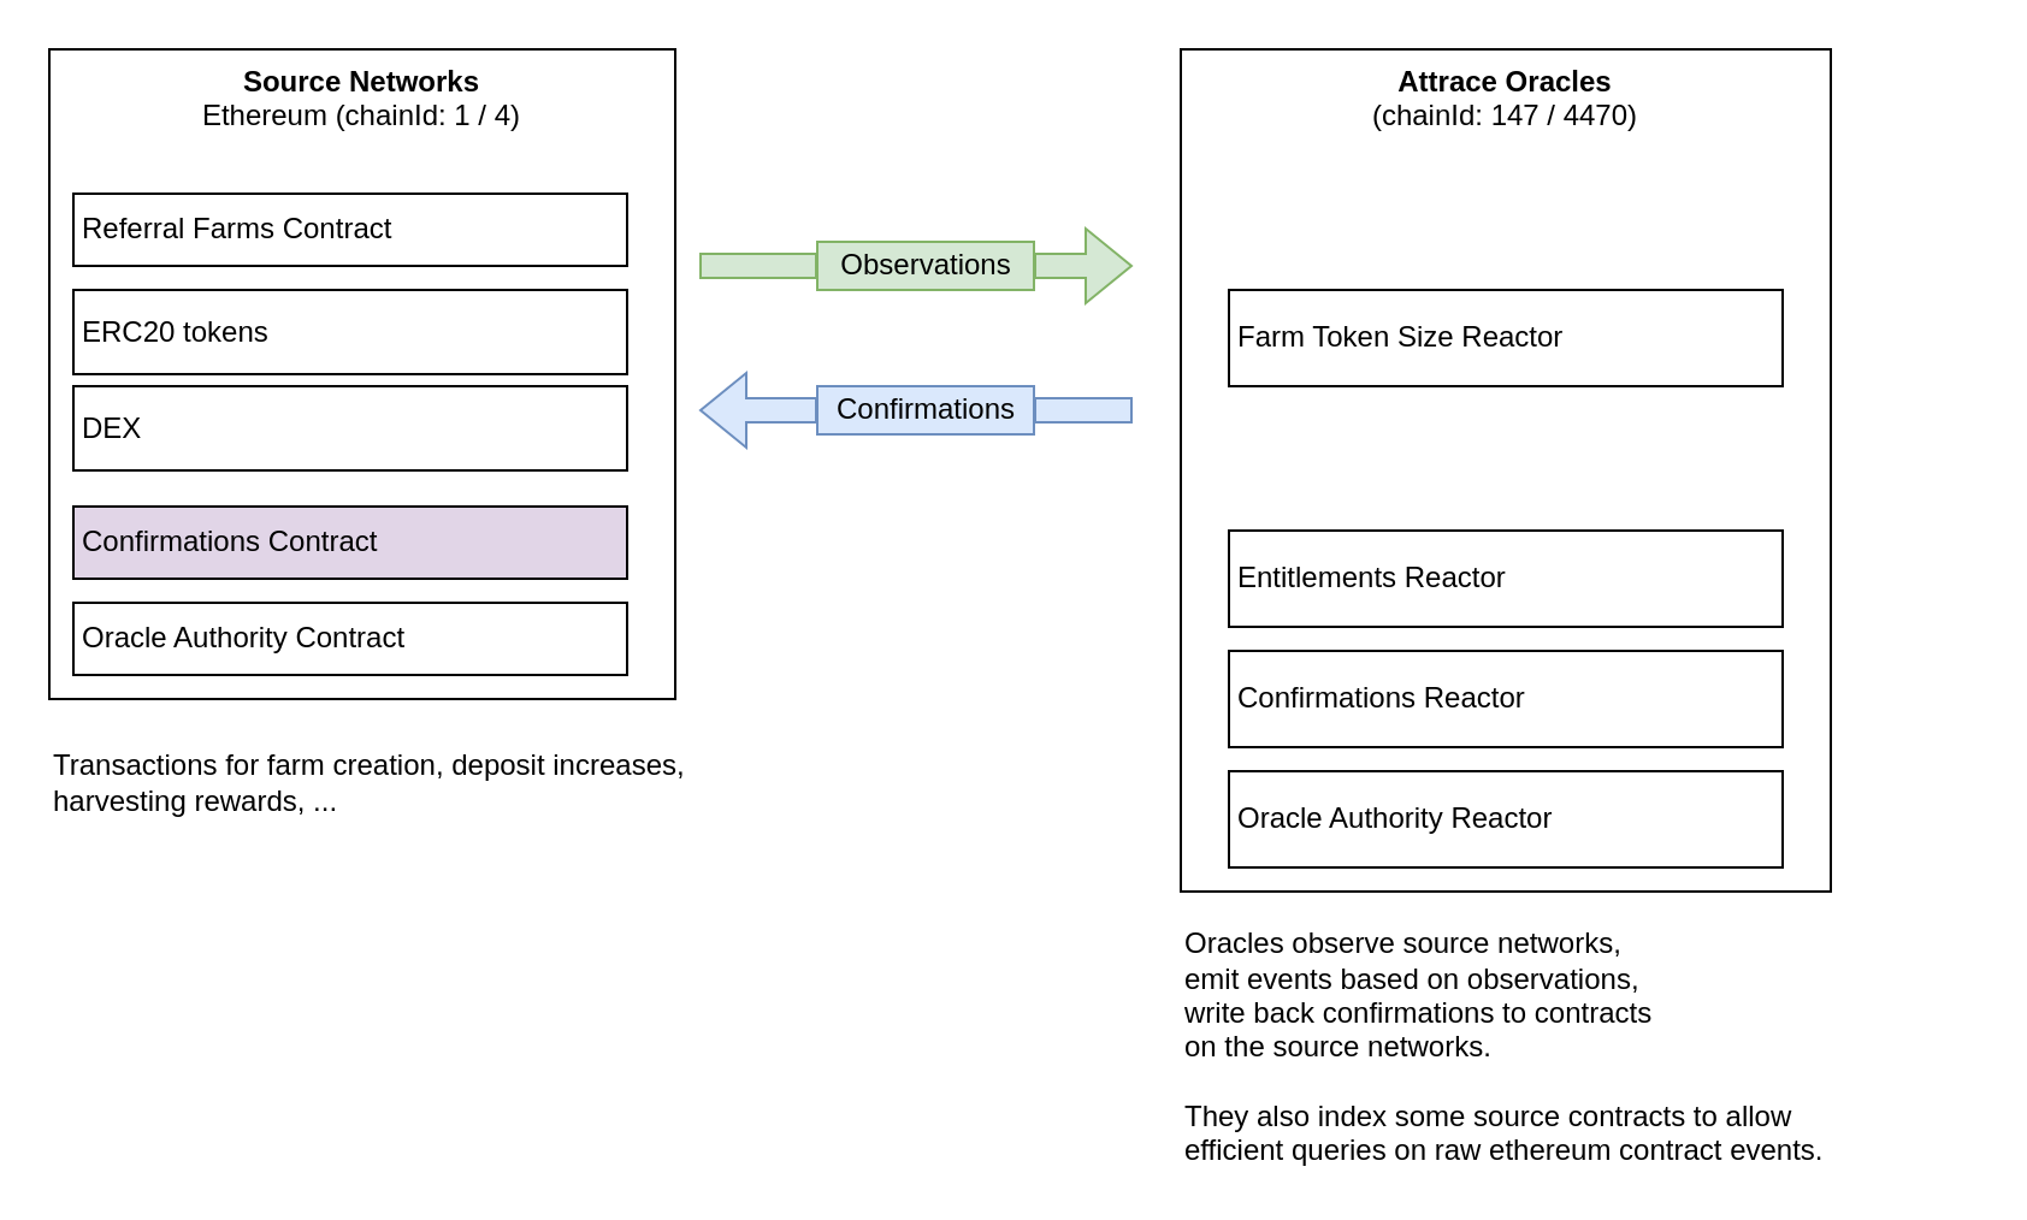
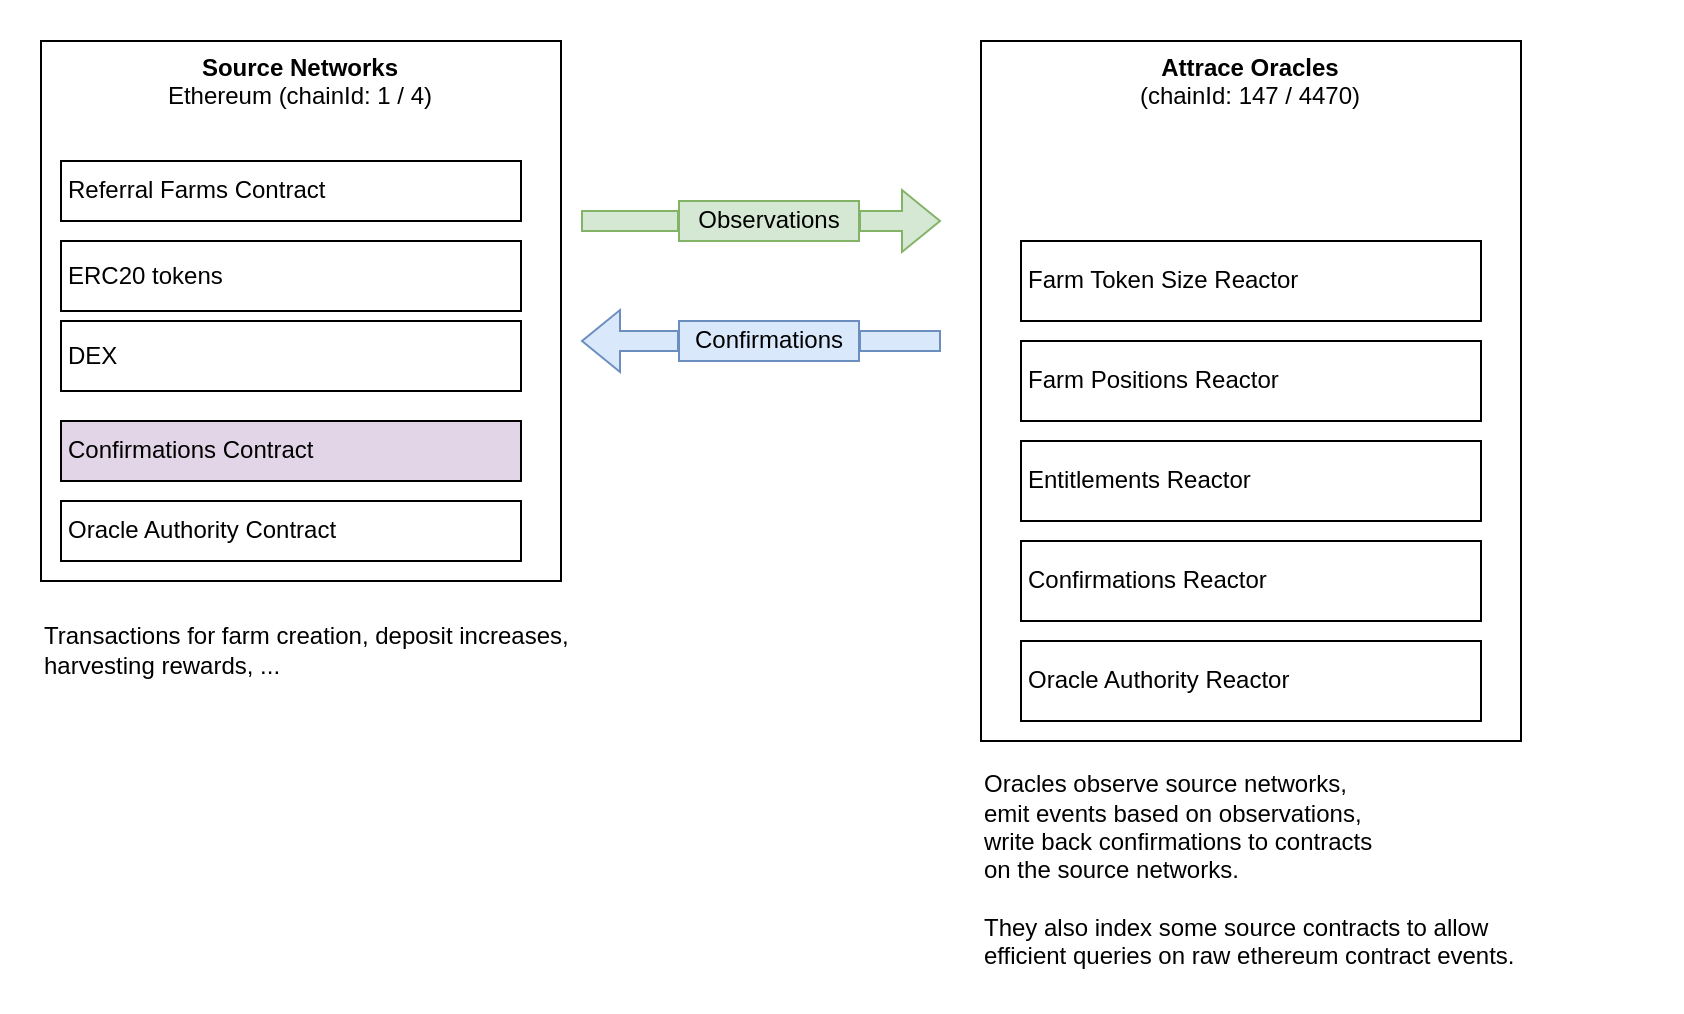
  <mxCell id="0" />
  <mxCell id="1" parent="0" />
  <mxCell id="2" value="&lt;b&gt;Source Networks&lt;br&gt;&lt;/b&gt;Ethereum (chainId: 1 / 4)" style="rounded=0;whiteSpace=wrap;html=1;verticalAlign=top;align=center;" vertex="1" parent="1"><mxGeometry x="20" y="20" width="260" height="270" as="geometry" /></mxCell>
  <mxCell id="3" value="&lt;b&gt;Attrace Oracles&lt;/b&gt;&lt;br&gt;(chainId: 147 / 4470)" style="rounded=0;whiteSpace=wrap;html=1;verticalAlign=top;" vertex="1" parent="1"><mxGeometry x="490" y="20" width="270" height="350" as="geometry" /></mxCell>
  <mxCell id="4" value="&lt;span&gt;Referral Farms Contract&lt;br&gt;&lt;/span&gt;" style="rounded=0;whiteSpace=wrap;html=1;align=left;fontStyle=0;spacingLeft=2;" vertex="1" parent="1"><mxGeometry x="30" y="80" width="230" height="30" as="geometry" /></mxCell>
  <mxCell id="5" value="Transactions for farm creation, deposit increases, &lt;br&gt;harvesting rewards, ..." style="text;html=1;align=left;verticalAlign=middle;resizable=0;points=[];autosize=1;strokeColor=none;fillColor=none;" vertex="1" parent="1"><mxGeometry x="20" y="310" width="280" height="30" as="geometry" /></mxCell>
  <mxCell id="6" value="Oracles observe source networks, &lt;br&gt;emit events based on observations,&lt;br&gt;write back confirmations to contracts&lt;br&gt;on the source networks. &lt;br&gt;&lt;br&gt;They also index some source contracts to allow &lt;br&gt;efficient queries on raw ethereum contract events." style="text;html=1;align=left;verticalAlign=middle;resizable=0;points=[];autosize=1;strokeColor=none;fillColor=none;" vertex="1" parent="1"><mxGeometry x="490" y="385" width="280" height="100" as="geometry" /></mxCell>
  <mxCell id="7" value="ERC20 tokens" style="rounded=0;whiteSpace=wrap;html=1;align=left;spacingLeft=2;" vertex="1" parent="1"><mxGeometry x="30" y="120" width="230" height="35" as="geometry" /></mxCell>
  <mxCell id="8" value="DEX" style="rounded=0;whiteSpace=wrap;html=1;align=left;spacingLeft=2;" vertex="1" parent="1"><mxGeometry x="30" y="160" width="230" height="35" as="geometry" /></mxCell>
  <mxCell id="9" style="edgeStyle=orthogonalEdgeStyle;rounded=0;orthogonalLoop=1;jettySize=auto;html=1;" edge="1" parent="1"><mxGeometry relative="1" as="geometry"><mxPoint x="820" y="220" as="targetPoint" /></mxGeometry></mxCell>
  <mxCell id="10" value="Oracles will handle&lt;br&gt;&amp;nbsp;indexing role soon" style="edgeLabel;html=1;align=center;verticalAlign=middle;resizable=0;points=[];" vertex="1" connectable="0" parent="9"><mxGeometry x="0.024" y="2" relative="1" as="geometry"><mxPoint as="offset" /></mxGeometry></mxCell>
  <mxCell id="11" value="" style="shape=flexArrow;endArrow=classic;html=1;rounded=0;startArrow=none;fillColor=#d5e8d4;strokeColor=#82b366;" edge="1" parent="1" source="12"><mxGeometry width="50" height="50" relative="1" as="geometry"><mxPoint x="290" y="110" as="sourcePoint" /><mxPoint x="470" y="110" as="targetPoint" /></mxGeometry></mxCell>
  <mxCell id="12" value="Observations" style="text;html=1;align=center;verticalAlign=middle;resizable=0;points=[];autosize=1;strokeColor=#82b366;fillColor=#d5e8d4;" vertex="1" parent="1"><mxGeometry x="339" y="100" width="90" height="20" as="geometry" /></mxCell>
  <mxCell id="13" value="" style="shape=flexArrow;endArrow=none;html=1;rounded=0;fillColor=#d5e8d4;strokeColor=#82b366;" edge="1" parent="1" target="12"><mxGeometry width="50" height="50" relative="1" as="geometry"><mxPoint x="290" y="110" as="sourcePoint" /><mxPoint x="470" y="110" as="targetPoint" /></mxGeometry></mxCell>
  <mxCell id="14" value="" style="shape=flexArrow;endArrow=classic;html=1;rounded=0;startArrow=none;fillColor=#dae8fc;strokeColor=#6c8ebf;" edge="1" parent="1" source="15"><mxGeometry width="50" height="50" relative="1" as="geometry"><mxPoint x="470" y="170" as="sourcePoint" /><mxPoint x="290" y="170" as="targetPoint" /></mxGeometry></mxCell>
  <mxCell id="15" value="Confirmations" style="text;html=1;align=center;verticalAlign=middle;resizable=0;points=[];autosize=1;strokeColor=#6c8ebf;fillColor=#dae8fc;" vertex="1" parent="1"><mxGeometry x="339" y="160" width="90" height="20" as="geometry" /></mxCell>
  <mxCell id="16" value="" style="shape=flexArrow;endArrow=none;html=1;rounded=0;fillColor=#dae8fc;strokeColor=#6c8ebf;" edge="1" parent="1" target="15"><mxGeometry width="50" height="50" relative="1" as="geometry"><mxPoint x="470" y="170" as="sourcePoint" /><mxPoint x="290" y="170" as="targetPoint" /></mxGeometry></mxCell>
  <mxCell id="17" value="&lt;span&gt;Confirmations Contract&lt;br&gt;&lt;/span&gt;" style="rounded=0;whiteSpace=wrap;html=1;align=left;fontStyle=0;spacingLeft=2;fillColor=#e1d5e7;" vertex="1" parent="1"><mxGeometry x="30" y="210" width="230" height="30" as="geometry" /></mxCell>
  <mxCell id="18" value="&lt;span&gt;Oracle Authority Contract&lt;br&gt;&lt;/span&gt;" style="rounded=0;whiteSpace=wrap;html=1;align=left;fontStyle=0;spacingLeft=2;" vertex="1" parent="1"><mxGeometry x="30" y="250" width="230" height="30" as="geometry" /></mxCell>
  <mxCell id="19" value="&lt;span&gt;Farm Token Size Reactor&lt;/span&gt;" style="rounded=0;whiteSpace=wrap;html=1;align=left;fontStyle=0;spacingLeft=2;" vertex="1" parent="1"><mxGeometry x="510" y="120" width="230" height="40" as="geometry" /></mxCell>
+ <mxCell id="20" value="&lt;span&gt;Farm Positions Reactor&lt;/span&gt;" style="rounded=0;whiteSpace=wrap;html=1;align=left;fontStyle=0;spacingLeft=2;" vertex="1" parent="1"><mxGeometry x="510" y="170" width="230" height="40" as="geometry" /></mxCell>
  <mxCell id="21" value="&lt;span&gt;Entitlements Reactor&lt;/span&gt;" style="rounded=0;whiteSpace=wrap;html=1;align=left;fontStyle=0;spacingLeft=2;" vertex="1" parent="1"><mxGeometry x="510" y="220" width="230" height="40" as="geometry" /></mxCell>
  <mxCell id="22" value="&lt;span&gt;Confirmations Reactor&lt;/span&gt;" style="rounded=0;whiteSpace=wrap;html=1;align=left;fontStyle=0;spacingLeft=2;" vertex="1" parent="1"><mxGeometry x="510" y="270" width="230" height="40" as="geometry" /></mxCell>
  <mxCell id="23" value="&lt;span&gt;Oracle Authority Reactor&lt;/span&gt;" style="rounded=0;whiteSpace=wrap;html=1;align=left;fontStyle=0;spacingLeft=2;" vertex="1" parent="1"><mxGeometry x="510" y="320" width="230" height="40" as="geometry" /></mxCell>
